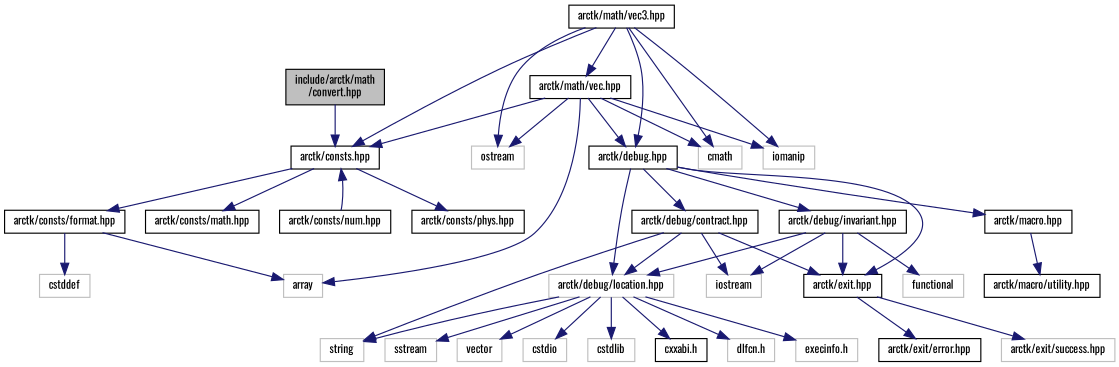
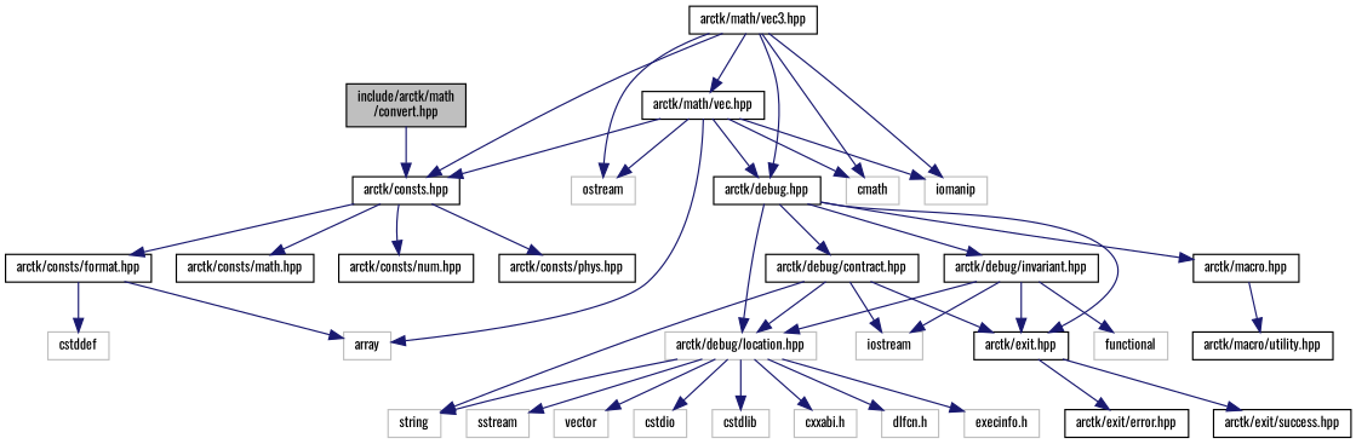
  digraph {
    fontname=Oswald
    node [color=black fontname=Oswald fontsize=10 shape=record]
    edge [color=midnightblue fontname=Oswald fontsize=10 labelfontname=Helvetica labelfontsize=10 style=solid]
    n1 [fillcolor=grey75 fontcolor=black height=0.2 label="include/arctk/math\l/convert.hpp" style=filled width=0.4]
    n2 [height=0.2 label="arctk/consts.hpp" width=0.4]
    n3 [height=0.2 label="arctk/consts/format.hpp" width=0.4]
    n4 [height=0.2 label="arctk/consts/math.hpp" width=0.4]
    n5 [height=0.2 label="arctk/consts/num.hpp" width=0.4]
    n6 [height=0.2 label="arctk/consts/phys.hpp" width=0.4]
    n7 [height=0.2 label="arctk/math/vec3.hpp" width=0.4]
    n8 [color=grey75 height=0.2 label=cmath width=0.4]
    n9 [color=grey75 height=0.2 label=iomanip width=0.4]
    n10 [color=grey75 height=0.2 label=ostream width=0.4]
    n11 [height=0.2 label="arctk/debug.hpp" width=0.4]
    n12 [height=0.2 label="arctk/math/vec.hpp" width=0.4]
    n13 [color=grey75 height=0.2 label=array width=0.4]
    n14 [color=grey75 height=0.2 label=cstddef width=0.4]
    n15 [height=0.2 label="arctk/debug/contract.hpp" width=0.4]
    n16 [color=grey75 height=0.2 label="arctk/debug/location.hpp" width=0.4]
    n17 [height=0.2 label="arctk/exit.hpp" width=0.4]
    n18 [height=0.2 label="arctk/debug/invariant.hpp" width=0.4]
    n19 [height=0.2 label="arctk/macro.hpp" width=0.4]
    n20 [color=grey75 height=0.2 label=iostream width=0.4]
    n21 [color=grey75 height=0.2 label=string width=0.4]
    n22 [color=grey75 height=0.2 label=cstdio width=0.4]
    n23 [color=grey75 height=0.2 label=cstdlib width=0.4]
-   n24 [height=0.2 label="cxxabi.h" width=0.4]
+   n24 [color=grey75 height=0.2 label="cxxabi.h" width=0.4]
    n25 [color=grey75 height=0.2 label="dlfcn.h" width=0.4]
    n26 [color=grey75 height=0.2 label="execinfo.h" width=0.4]
    n27 [color=grey75 height=0.2 label=sstream width=0.4]
    n28 [color=grey75 height=0.2 label=vector width=0.4]
    n29 [height=0.2 label="arctk/exit/error.hpp" width=0.4]
-   n30 [color=grey75 height=0.2 label="arctk/exit/success.hpp" width=0.4]
+   n30 [height=0.2 label="arctk/exit/success.hpp" width=0.4]
    n31 [color=grey75 height=0.2 label=functional width=0.4]
    n32 [height=0.2 label="arctk/macro/utility.hpp" width=0.4]
    n1 -> n2
    n2 -> n3
    n2 -> n4
-   n5 -> n2
+   n2 -> n5
    n2 -> n6
    n3 -> n13
    n3 -> n14
    n7 -> n2
    n7 -> n8
    n7 -> n9
    n7 -> n10
    n7 -> n11
    n7 -> n12
    n11 -> n15
    n11 -> n16
    n11 -> n17
    n11 -> n18
    n11 -> n19
    n12 -> n2
    n12 -> n8
    n12 -> n9
    n12 -> n10
    n12 -> n11
    n12 -> n13
    n15 -> n16
    n15 -> n17
    n15 -> n20
    n15 -> n21
    n16 -> n21
    n16 -> n22
    n16 -> n23
    n16 -> n24
    n16 -> n25
    n16 -> n26
    n16 -> n27
    n16 -> n28
    n17 -> n29
    n17 -> n30
    n18 -> n16
    n18 -> n17
    n18 -> n20
    n18 -> n31
    n19 -> n32
  }
